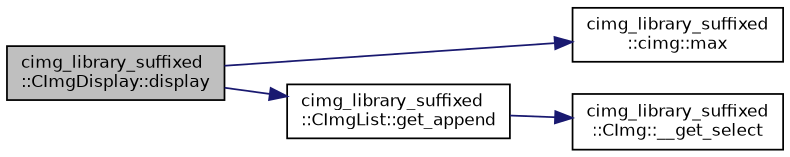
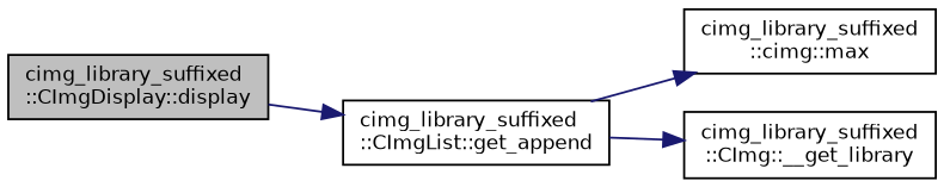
  digraph {
    rankdir=LR
    node [color=black fillcolor=white fontname=Helvetica fontsize=10 shape=record style=filled]
    edge [color=midnightblue fontname=Helvetica fontsize=10 labelfontname=Helvetica labelfontsize=10 style=solid]
    n1 [fillcolor=grey75 fontcolor=black height=0.2 label="cimg_library_suffixed\l::CImgDisplay::display" width=0.4]
    n2 [height=0.2 label="cimg_library_suffixed\l::cimg::max" width=0.4]
    n3 [height=0.2 label="cimg_library_suffixed\l::CImgList::get_append" width=0.4]
-   n4 [height=0.2 label="cimg_library_suffixed\l::CImg::__get_select" width=0.4]
-   n1 -> n2
+   n4 [height=0.2 label="cimg_library_suffixed\l::CImg::__get_library" width=0.4]
+   n3 -> n2
    n1 -> n3
    n3 -> n4
  }
